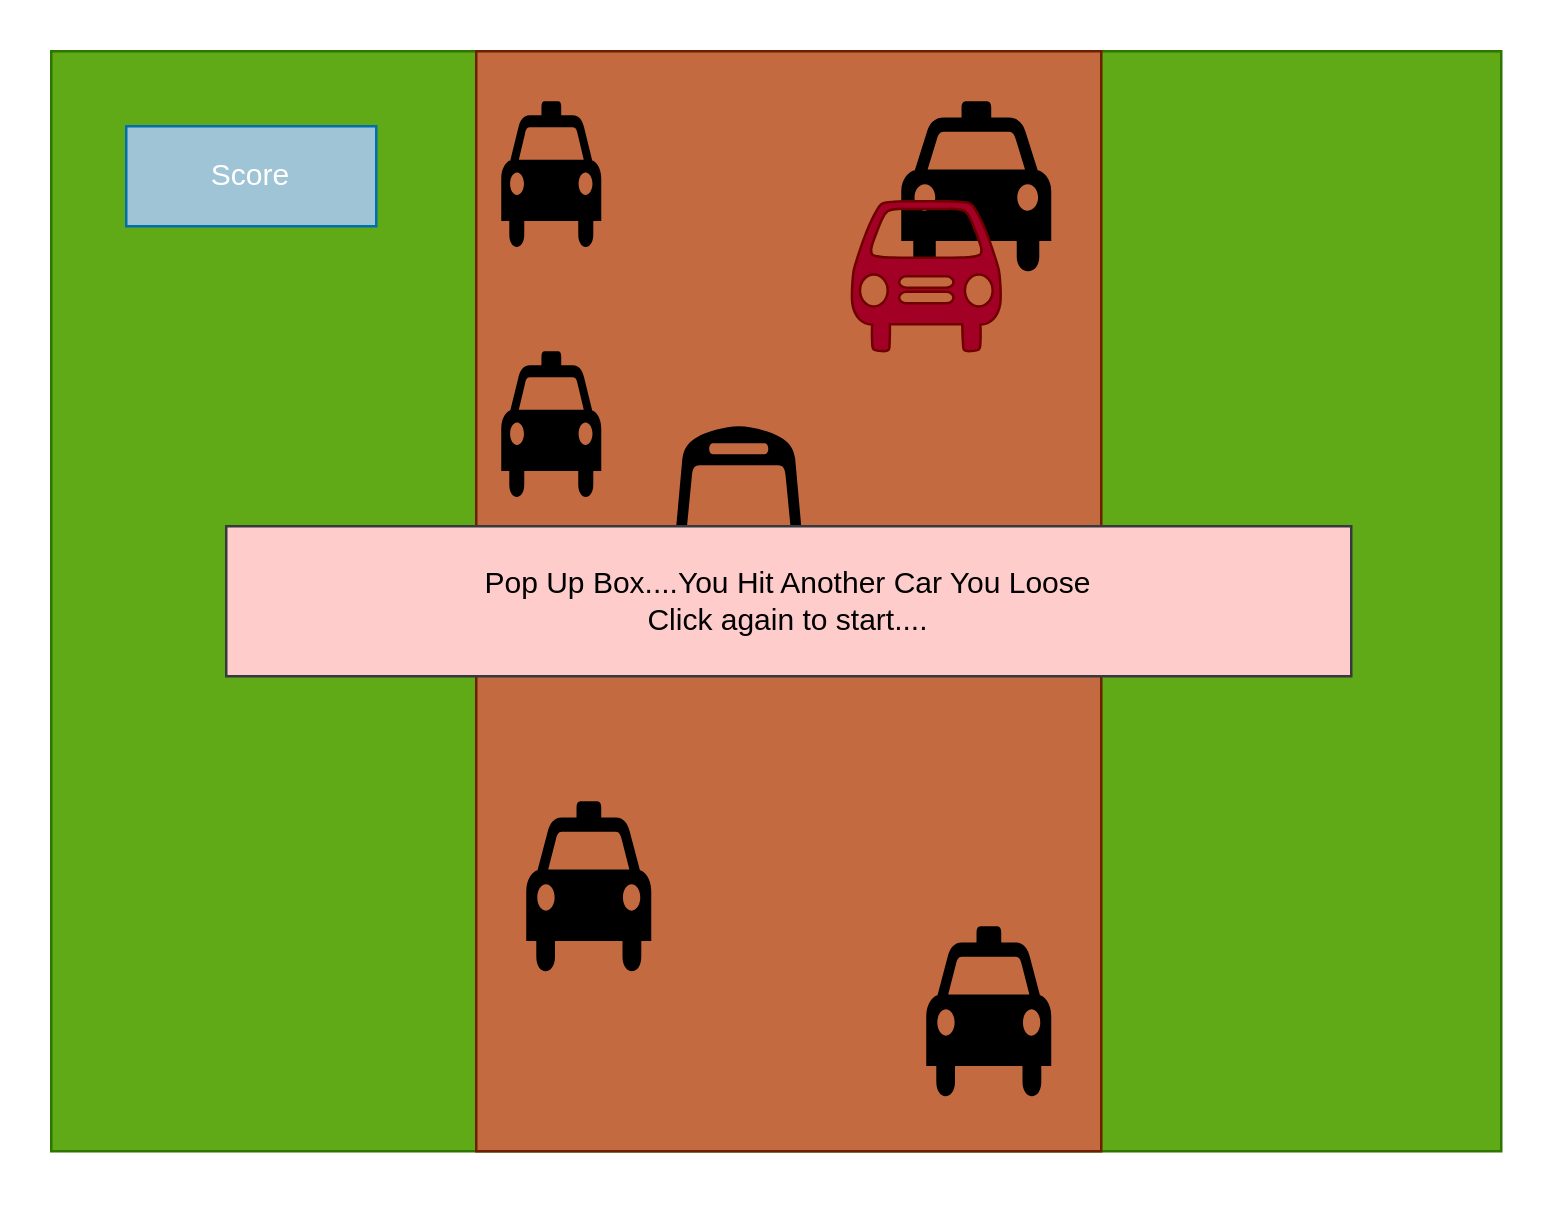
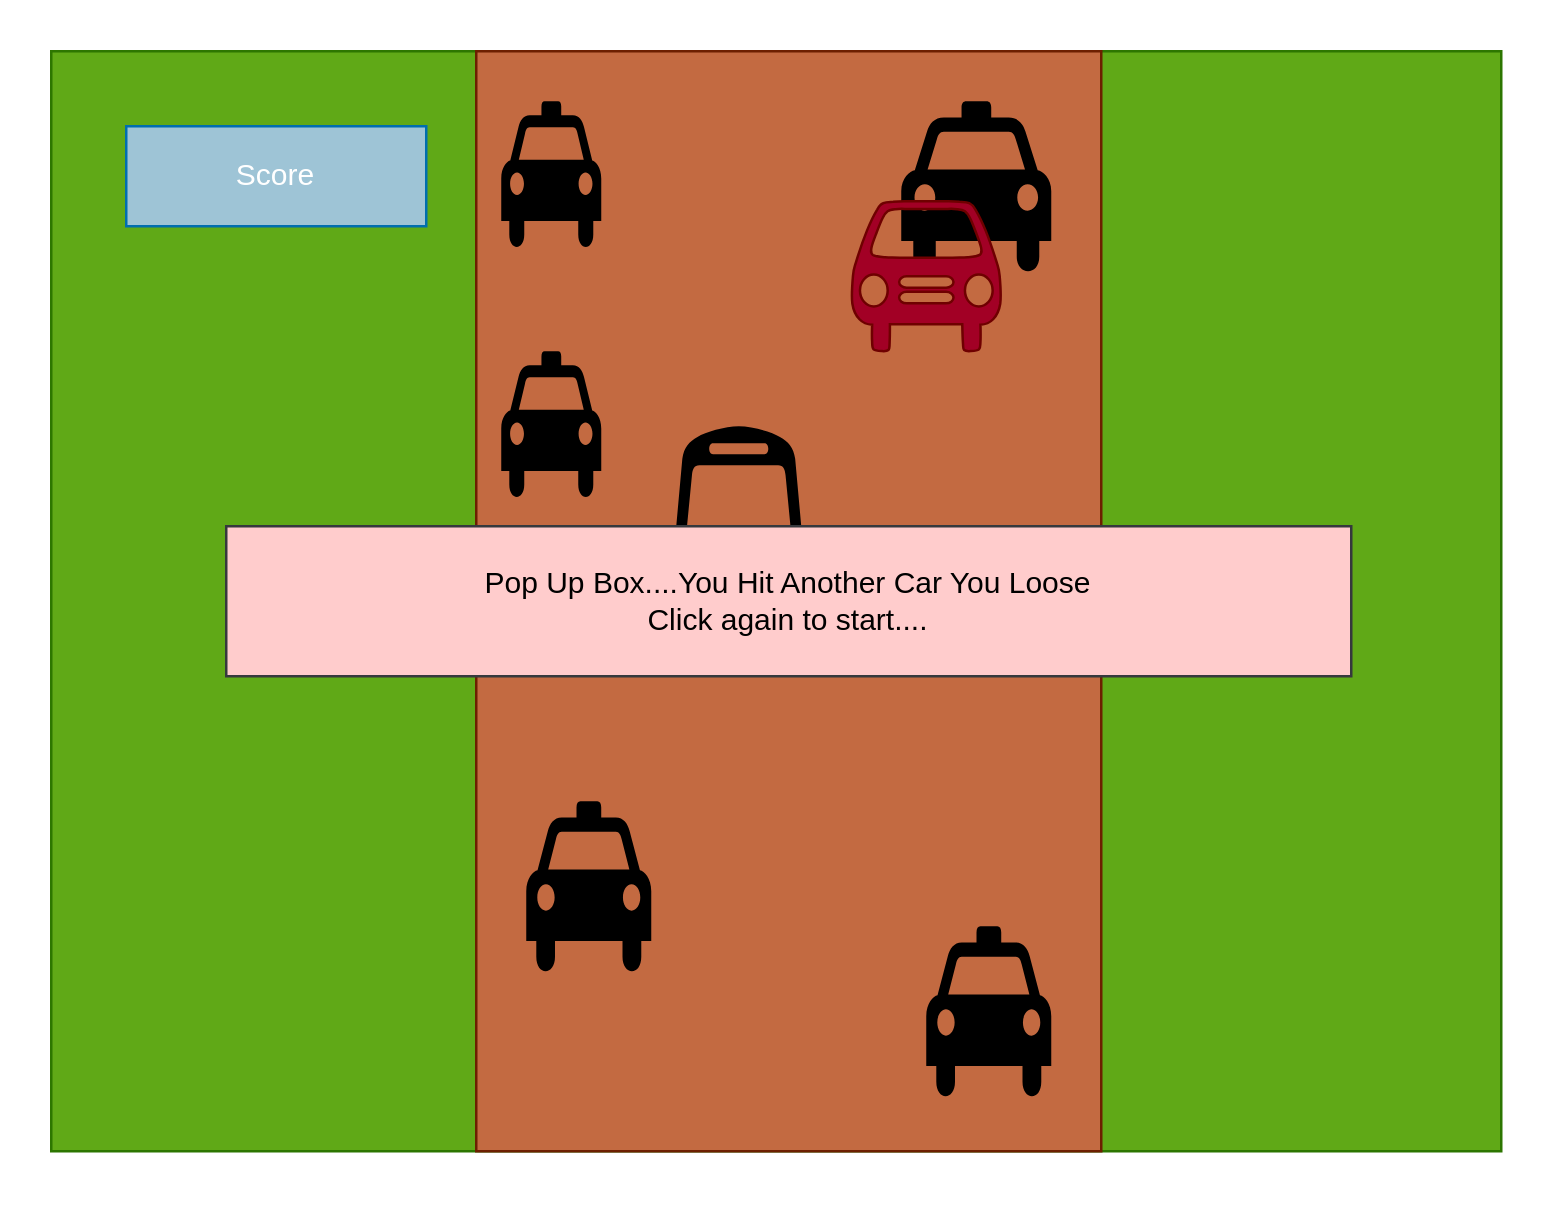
  <mxCell id="0" />
  <mxCell id="1" parent="0" />
  <mxCell id="2" value="" style="rounded=0;whiteSpace=wrap;html=1;fillColor=#60a917;fontColor=#ffffff;strokeColor=#2D7600;" vertex="1" parent="1"><mxGeometry x="20" y="20" width="580" height="440" as="geometry" /></mxCell>
- <mxCell id="3" value="Score" style="rounded=0;whiteSpace=wrap;html=1;fillColor=#9ec4d6;fontColor=#ffffff;strokeColor=#006EAF;" vertex="1" parent="1"><mxGeometry x="50" y="50" width="100" height="40" as="geometry" /></mxCell>
+ <mxCell id="3" value="Score" style="rounded=0;whiteSpace=wrap;html=1;fillColor=#9ec4d6;fontColor=#ffffff;strokeColor=#006EAF;" vertex="1" parent="1"><mxGeometry x="50" y="50" width="120" height="40" as="geometry" /></mxCell>
  <mxCell id="4" value="" style="rounded=0;whiteSpace=wrap;html=1;fillColor=#c36a41;fontColor=#ffffff;strokeColor=#6D1F00;" vertex="1" parent="1"><mxGeometry x="190" y="20" width="250" height="440" as="geometry" /></mxCell>
  <mxCell id="5" value="" style="shape=mxgraph.signs.transportation.taxi;html=1;pointerEvents=1;fillColor=#000000;strokeColor=none;verticalLabelPosition=bottom;verticalAlign=top;align=center;sketch=0;" vertex="1" parent="1"><mxGeometry x="200" y="40" width="40" height="60" as="geometry" /></mxCell>
  <mxCell id="6" value="" style="shape=mxgraph.signs.transportation.taxi;html=1;pointerEvents=1;fillColor=#000000;strokeColor=none;verticalLabelPosition=bottom;verticalAlign=top;align=center;sketch=0;" vertex="1" parent="1"><mxGeometry x="200" y="140" width="40" height="60" as="geometry" /></mxCell>
  <mxCell id="7" value="" style="shape=mxgraph.signs.transportation.bus_4;html=1;pointerEvents=1;fillColor=#000000;strokeColor=none;verticalLabelPosition=bottom;verticalAlign=top;align=center;sketch=0;" vertex="1" parent="1"><mxGeometry x="270" y="170" width="50" height="90" as="geometry" /></mxCell>
  <mxCell id="8" value="" style="shape=mxgraph.signs.transportation.taxi;html=1;pointerEvents=1;fillColor=#000000;strokeColor=none;verticalLabelPosition=bottom;verticalAlign=top;align=center;sketch=0;" vertex="1" parent="1"><mxGeometry x="370" y="370" width="50" height="70" as="geometry" /></mxCell>
  <mxCell id="9" value="" style="shape=mxgraph.signs.transportation.taxi;html=1;pointerEvents=1;fillColor=#000000;strokeColor=none;verticalLabelPosition=bottom;verticalAlign=top;align=center;sketch=0;" vertex="1" parent="1"><mxGeometry x="210" y="320" width="50" height="70" as="geometry" /></mxCell>
  <mxCell id="10" value="" style="shape=mxgraph.signs.transportation.taxi;html=1;pointerEvents=1;fillColor=#000000;strokeColor=none;verticalLabelPosition=bottom;verticalAlign=top;align=center;sketch=0;" vertex="1" parent="1"><mxGeometry x="360" y="40" width="60" height="70" as="geometry" /></mxCell>
  <mxCell id="11" value="" style="shape=mxgraph.signs.transportation.car_1;html=1;pointerEvents=1;fillColor=#a20025;verticalLabelPosition=bottom;verticalAlign=top;align=center;sketch=0;strokeColor=#6F0000;fontColor=#ffffff;" vertex="1" parent="1"><mxGeometry x="340" y="80" width="60" height="60" as="geometry" /></mxCell>
  <mxCell id="12" value="Pop Up Box....You Hit Another Car You Loose&lt;br&gt;Click again to start...." style="rounded=0;whiteSpace=wrap;html=1;fillColor=#ffcccc;strokeColor=#36393d;" vertex="1" parent="1"><mxGeometry x="90" y="210" width="450" height="60" as="geometry" /></mxCell>
